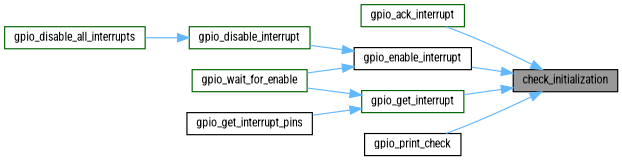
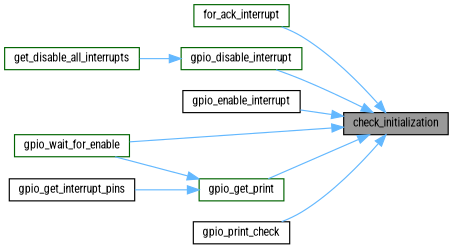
  digraph {
    fontname="Roboto Condensed"
    rankdir=RL
    node [color=darkgreen fillcolor=white fontname="Roboto Condensed" fontsize=10 shape=box style=filled]
    edge [color=steelblue1 dir=back fontname="Roboto Condensed" fontsize=10 labelfontname=Helvetica labelfontsize=10 style=solid]
    n1 [color=black fillcolor=grey60 fontcolor=black height=0.2 label=check_initialization width=0.4]
-   n2 [height=0.2 label=gpio_ack_interrupt width=0.4]
+   n2 [height=0.2 label=for_ack_interrupt width=0.4]
    n3 [height=0.2 label=gpio_disable_interrupt width=0.4]
    n4 [color=black height=0.2 label=gpio_enable_interrupt width=0.4]
-   n5 [height=0.2 label=gpio_get_interrupt width=0.4]
+   n5 [height=0.2 label=gpio_get_print width=0.4]
    n6 [height=0.2 label=gpio_wait_for_enable width=0.4]
    n7 [color=black height=0.2 label=gpio_print_check width=0.4]
-   n8 [height=0.2 label=gpio_disable_all_interrupts width=0.4]
+   n8 [height=0.2 label=get_disable_all_interrupts width=0.4]
    n9 [color=black height=0.2 label=gpio_get_interrupt_pins width=0.4]
    n1 -> n2
-   n4 -> n3
+   n1 -> n3
    n1 -> n4
    n1 -> n5
-   n4 -> n6
+   n1 -> n6
    n1 -> n7
    n3 -> n8
    n5 -> n6
    n5 -> n9
  }
